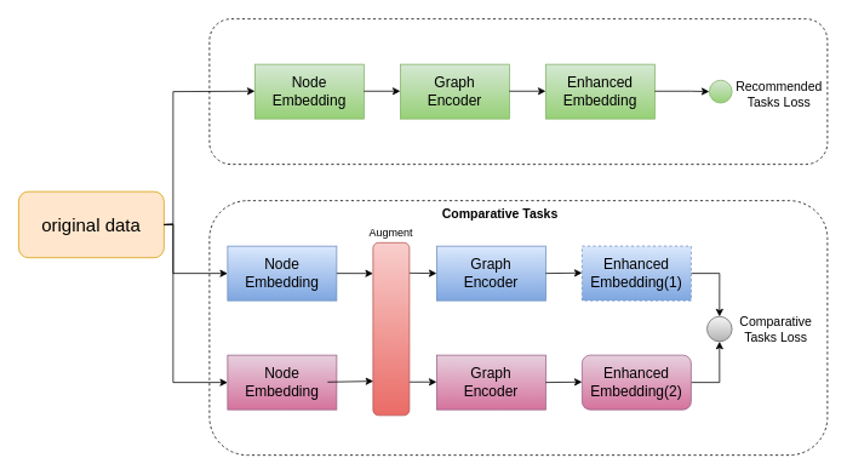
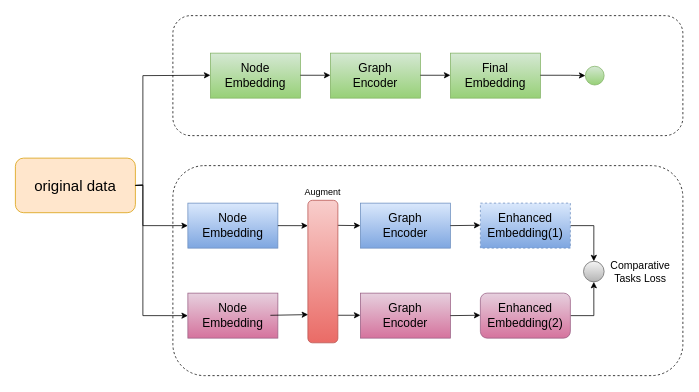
  <mxCell id="0" />
  <mxCell id="1" parent="0" />
  <mxCell id="2" value="" style="rounded=1;whiteSpace=wrap;html=1;dashed=1;" parent="1" vertex="1"><mxGeometry x="230" y="220" width="680" height="280" as="geometry" /></mxCell>
  <mxCell id="3" value="" style="rounded=1;whiteSpace=wrap;html=1;dashed=1;" parent="1" vertex="1"><mxGeometry x="230" y="20" width="680" height="160" as="geometry" /></mxCell>
  <mxCell id="4" value="&lt;font style=&quot;font-size: 20px;&quot;&gt;original data&lt;/font&gt;" style="rounded=1;whiteSpace=wrap;html=1;rotation=0;fillColor=#ffe6cc;strokeColor=#d79b00;" parent="1" vertex="1"><mxGeometry x="20" y="210" width="160" height="72.78" as="geometry" /></mxCell>
  <mxCell id="5" value="" style="endArrow=classic;html=1;rounded=0;exitX=1;exitY=0.5;exitDx=0;exitDy=0;" parent="1" source="4" edge="1"><mxGeometry width="50" height="50" relative="1" as="geometry"><mxPoint x="190" y="100" as="sourcePoint" /><mxPoint x="280" y="99.5" as="targetPoint" /><Array as="points"><mxPoint x="190" y="246" /><mxPoint x="190" y="100" /></Array></mxGeometry></mxCell>
  <mxCell id="6" value="&lt;font style=&quot;font-size: 16px;&quot;&gt;Node Embedding&lt;/font&gt;" style="rounded=0;whiteSpace=wrap;html=1;fillColor=#d5e8d4;gradientColor=#97d077;strokeColor=#82b366;" parent="1" vertex="1"><mxGeometry x="280" y="70" width="120" height="60" as="geometry" /></mxCell>
  <mxCell id="7" value="" style="endArrow=classic;html=1;rounded=0;exitX=1;exitY=0.5;exitDx=0;exitDy=0;entryX=0;entryY=0.5;entryDx=0;entryDy=0;" parent="1" source="4" edge="1" target="8"><mxGeometry width="50" height="50" relative="1" as="geometry"><mxPoint x="190" y="299.5" as="sourcePoint" /><mxPoint x="280" y="299.5" as="targetPoint" /><Array as="points"><mxPoint x="190" y="246" /><mxPoint x="190" y="300" /></Array></mxGeometry></mxCell>
  <mxCell id="8" value="&lt;font style=&quot;font-size: 16px;&quot;&gt;Node Embedding&lt;/font&gt;" style="rounded=0;whiteSpace=wrap;html=1;fillColor=#dae8fc;gradientColor=#7ea6e0;strokeColor=#6c8ebf;" parent="1" vertex="1"><mxGeometry x="250" y="270" width="120" height="60" as="geometry" /></mxCell>
  <mxCell id="9" value="" style="endArrow=classic;html=1;rounded=0;exitX=1;exitY=0.5;exitDx=0;exitDy=0;entryX=0;entryY=0.5;entryDx=0;entryDy=0;" parent="1" source="4" edge="1" target="10"><mxGeometry width="50" height="50" relative="1" as="geometry"><mxPoint x="190" y="230" as="sourcePoint" /><mxPoint x="280" y="419.5" as="targetPoint" /><Array as="points"><mxPoint x="190" y="246" /><mxPoint x="190" y="420" /></Array></mxGeometry></mxCell>
  <mxCell id="10" value="&lt;font style=&quot;font-size: 16px;&quot;&gt;Node Embedding&lt;/font&gt;" style="rounded=0;whiteSpace=wrap;html=1;fillColor=#e6d0de;gradientColor=#d5739d;strokeColor=#996185;" parent="1" vertex="1"><mxGeometry x="250" y="390" width="120" height="60" as="geometry" /></mxCell>
  <mxCell id="11" value="" style="endArrow=classic;html=1;rounded=0;" parent="1" edge="1"><mxGeometry width="50" height="50" relative="1" as="geometry"><mxPoint x="400" y="99.5" as="sourcePoint" /><mxPoint x="440" y="100" as="targetPoint" /><Array as="points"><mxPoint x="440" y="99.5" /></Array></mxGeometry></mxCell>
  <mxCell id="12" value="&lt;font style=&quot;font-size: 16px;&quot;&gt;Graph&lt;/font&gt;&lt;div&gt;&lt;font style=&quot;font-size: 16px;&quot;&gt;Encoder&lt;/font&gt;&lt;/div&gt;" style="rounded=0;whiteSpace=wrap;html=1;fillColor=#d5e8d4;gradientColor=#97d077;strokeColor=#82b366;" parent="1" vertex="1"><mxGeometry x="440" y="70" width="120" height="60" as="geometry" /></mxCell>
  <mxCell id="13" value="" style="endArrow=classic;html=1;rounded=0;entryX=0;entryY=0.5;entryDx=0;entryDy=0;" parent="1" edge="1" target="14"><mxGeometry width="50" height="50" relative="1" as="geometry"><mxPoint x="440" y="299.5" as="sourcePoint" /><mxPoint x="480" y="300" as="targetPoint" /><Array as="points" /></mxGeometry></mxCell>
  <mxCell id="14" value="&lt;font style=&quot;font-size: 16px;&quot;&gt;Graph&lt;/font&gt;&lt;div&gt;&lt;font style=&quot;font-size: 16px;&quot;&gt;Encoder&lt;/font&gt;&lt;/div&gt;" style="rounded=0;whiteSpace=wrap;html=1;fillColor=#dae8fc;gradientColor=#7ea6e0;strokeColor=#6c8ebf;" parent="1" vertex="1"><mxGeometry x="480" y="270" width="120" height="60" as="geometry" /></mxCell>
  <mxCell id="15" value="" style="endArrow=classic;html=1;rounded=0;entryX=0;entryY=0.5;entryDx=0;entryDy=0;" parent="1" edge="1" target="16"><mxGeometry width="50" height="50" relative="1" as="geometry"><mxPoint x="440" y="419.5" as="sourcePoint" /><mxPoint x="480" y="420" as="targetPoint" /><Array as="points"><mxPoint x="480" y="419.5" /></Array></mxGeometry></mxCell>
  <mxCell id="16" value="&lt;font style=&quot;font-size: 16px;&quot;&gt;Graph&lt;/font&gt;&lt;div&gt;&lt;font style=&quot;font-size: 16px;&quot;&gt;Encoder&lt;/font&gt;&lt;/div&gt;" style="rounded=0;whiteSpace=wrap;html=1;fillColor=#e6d0de;gradientColor=#d5739d;strokeColor=#996185;" parent="1" vertex="1"><mxGeometry x="480" y="390" width="120" height="60" as="geometry" /></mxCell>
  <mxCell id="17" value="" style="endArrow=classic;html=1;rounded=0;" parent="1" edge="1"><mxGeometry width="50" height="50" relative="1" as="geometry"><mxPoint x="560" y="99.5" as="sourcePoint" /><mxPoint x="600" y="100" as="targetPoint" /><Array as="points"><mxPoint x="600" y="99.5" /></Array></mxGeometry></mxCell>
- <mxCell id="18" value="&lt;span style=&quot;font-size: 16px;&quot;&gt;Enhanced Embedding&lt;/span&gt;" style="rounded=0;whiteSpace=wrap;html=1;fillColor=#d5e8d4;gradientColor=#97d077;strokeColor=#82b366;" parent="1" vertex="1"><mxGeometry x="600" y="70" width="120" height="60" as="geometry" /></mxCell>
+ <mxCell id="18" value="&lt;span style=&quot;font-size: 16px;&quot;&gt;Final Embedding&lt;/span&gt;" style="rounded=0;whiteSpace=wrap;html=1;fillColor=#d5e8d4;gradientColor=#97d077;strokeColor=#82b366;" parent="1" vertex="1"><mxGeometry x="600" y="70" width="120" height="60" as="geometry" /></mxCell>
  <mxCell id="19" value="" style="endArrow=classic;html=1;rounded=0;entryX=0;entryY=0.5;entryDx=0;entryDy=0;" parent="1" target="20" edge="1"><mxGeometry width="50" height="50" relative="1" as="geometry"><mxPoint x="720" y="99.5" as="sourcePoint" /><mxPoint x="760" y="100" as="targetPoint" /><Array as="points"><mxPoint x="760" y="99.5" /></Array></mxGeometry></mxCell>
  <mxCell id="20" value="" style="ellipse;whiteSpace=wrap;html=1;aspect=fixed;fillColor=#d5e8d4;strokeColor=#82b366;gradientColor=#97d077;" parent="1" vertex="1"><mxGeometry x="780" y="87.5" width="25" height="25" as="geometry" /></mxCell>
- <mxCell id="21" value="&lt;font style=&quot;font-size: 14px;&quot;&gt;Recommended Tasks Loss&lt;/font&gt;" style="text;html=1;align=center;verticalAlign=middle;whiteSpace=wrap;rounded=0;" parent="1" vertex="1"><mxGeometry x="807" y="87.5" width="100" height="30" as="geometry" /></mxCell>
  <mxCell id="22" value="" style="endArrow=classic;html=1;rounded=0;entryX=0;entryY=0.5;entryDx=0;entryDy=0;exitX=1;exitY=0.5;exitDx=0;exitDy=0;" parent="1" edge="1" target="24" source="14"><mxGeometry width="50" height="50" relative="1" as="geometry"><mxPoint x="600" y="299.5" as="sourcePoint" /><mxPoint x="640" y="300" as="targetPoint" /><Array as="points"><mxPoint x="640" y="299.5" /></Array></mxGeometry></mxCell>
  <mxCell id="23" style="edgeStyle=orthogonalEdgeStyle;rounded=0;orthogonalLoop=1;jettySize=auto;html=1;exitX=1;exitY=0.5;exitDx=0;exitDy=0;entryX=0.5;entryY=0;entryDx=0;entryDy=0;" parent="1" source="24" target="28" edge="1"><mxGeometry relative="1" as="geometry"><mxPoint x="790" y="340" as="targetPoint" /></mxGeometry></mxCell>
  <mxCell id="24" value="&lt;span style=&quot;font-size: 16px;&quot;&gt;Enhanced Embedding(1)&lt;/span&gt;" style="rounded=0;whiteSpace=wrap;html=1;fillColor=#dae8fc;gradientColor=#7ea6e0;strokeColor=#6c8ebf;dashed=1;" parent="1" vertex="1"><mxGeometry x="640" y="270" width="120" height="60" as="geometry" /></mxCell>
  <mxCell id="25" value="" style="endArrow=classic;html=1;rounded=0;entryX=0;entryY=0.5;entryDx=0;entryDy=0;exitX=1;exitY=0.5;exitDx=0;exitDy=0;" parent="1" edge="1" target="27" source="16"><mxGeometry width="50" height="50" relative="1" as="geometry"><mxPoint x="600" y="419.5" as="sourcePoint" /><mxPoint x="640" y="420" as="targetPoint" /><Array as="points"><mxPoint x="640" y="419.5" /></Array></mxGeometry></mxCell>
  <mxCell id="26" style="edgeStyle=orthogonalEdgeStyle;rounded=0;orthogonalLoop=1;jettySize=auto;html=1;exitX=1;exitY=0.5;exitDx=0;exitDy=0;entryX=0.5;entryY=1;entryDx=0;entryDy=0;" parent="1" source="27" target="28" edge="1"><mxGeometry relative="1" as="geometry"><mxPoint x="790" y="380" as="targetPoint" /></mxGeometry></mxCell>
  <mxCell id="27" value="&lt;span style=&quot;font-size: 16px;&quot;&gt;Enhanced Embedding(2)&lt;/span&gt;" style="whiteSpace=wrap;html=1;fillColor=#e6d0de;gradientColor=#d5739d;strokeColor=#996185;rounded=1;" parent="1" vertex="1"><mxGeometry x="640" y="390" width="120" height="60" as="geometry" /></mxCell>
  <mxCell id="28" value="" style="ellipse;whiteSpace=wrap;html=1;aspect=fixed;fillColor=#f5f5f5;strokeColor=#666666;gradientColor=#b3b3b3;" parent="1" vertex="1"><mxGeometry x="777.5" y="347.5" width="27.5" height="27.5" as="geometry" /></mxCell>
  <mxCell id="29" value="&lt;font style=&quot;font-size: 14px;&quot;&gt;Comparative Tasks Loss&lt;/font&gt;" style="text;html=1;align=center;verticalAlign=middle;whiteSpace=wrap;rounded=0;" parent="1" vertex="1"><mxGeometry x="800" y="346.25" width="107" height="30" as="geometry" /></mxCell>
- <mxCell id="30" value="&lt;span style=&quot;font-size: 14px;&quot;&gt;Comparative Tasks&lt;/span&gt;" style="text;html=1;align=center;verticalAlign=middle;whiteSpace=wrap;rounded=0;fontStyle=1;fontSize=14;" parent="1" vertex="1"><mxGeometry x="470" y="220" width="160" height="30" as="geometry" /></mxCell>
  <mxCell id="31" value="&lt;div style=&quot;&quot;&gt;&lt;br&gt;&lt;/div&gt;" style="rounded=1;whiteSpace=wrap;html=1;fillColor=#f8cecc;strokeColor=#b85450;align=center;gradientColor=#ea6b66;" vertex="1" parent="1"><mxGeometry x="410" y="266.25" width="40" height="190" as="geometry" /></mxCell>
  <mxCell id="32" value="Augment" style="text;html=1;align=center;verticalAlign=middle;whiteSpace=wrap;rounded=0;textShadow=0;fontSize=12;" vertex="1" parent="1"><mxGeometry x="425" y="240" width="10" height="30" as="geometry" /></mxCell>
  <mxCell id="33" value="" style="endArrow=classic;html=1;rounded=0;exitX=1;exitY=0.5;exitDx=0;exitDy=0;entryX=0;entryY=0.178;entryDx=0;entryDy=0;entryPerimeter=0;" edge="1" parent="1" source="8" target="31"><mxGeometry width="50" height="50" relative="1" as="geometry"><mxPoint x="370" y="340" as="sourcePoint" /><mxPoint x="400" y="300" as="targetPoint" /></mxGeometry></mxCell>
  <mxCell id="34" value="" style="endArrow=classic;html=1;rounded=0;exitX=1;exitY=0.5;exitDx=0;exitDy=0;entryX=0.008;entryY=0.802;entryDx=0;entryDy=0;entryPerimeter=0;" edge="1" parent="1" target="31"><mxGeometry width="50" height="50" relative="1" as="geometry"><mxPoint x="360" y="419.58" as="sourcePoint" /><mxPoint x="400" y="419.58" as="targetPoint" /></mxGeometry></mxCell>
